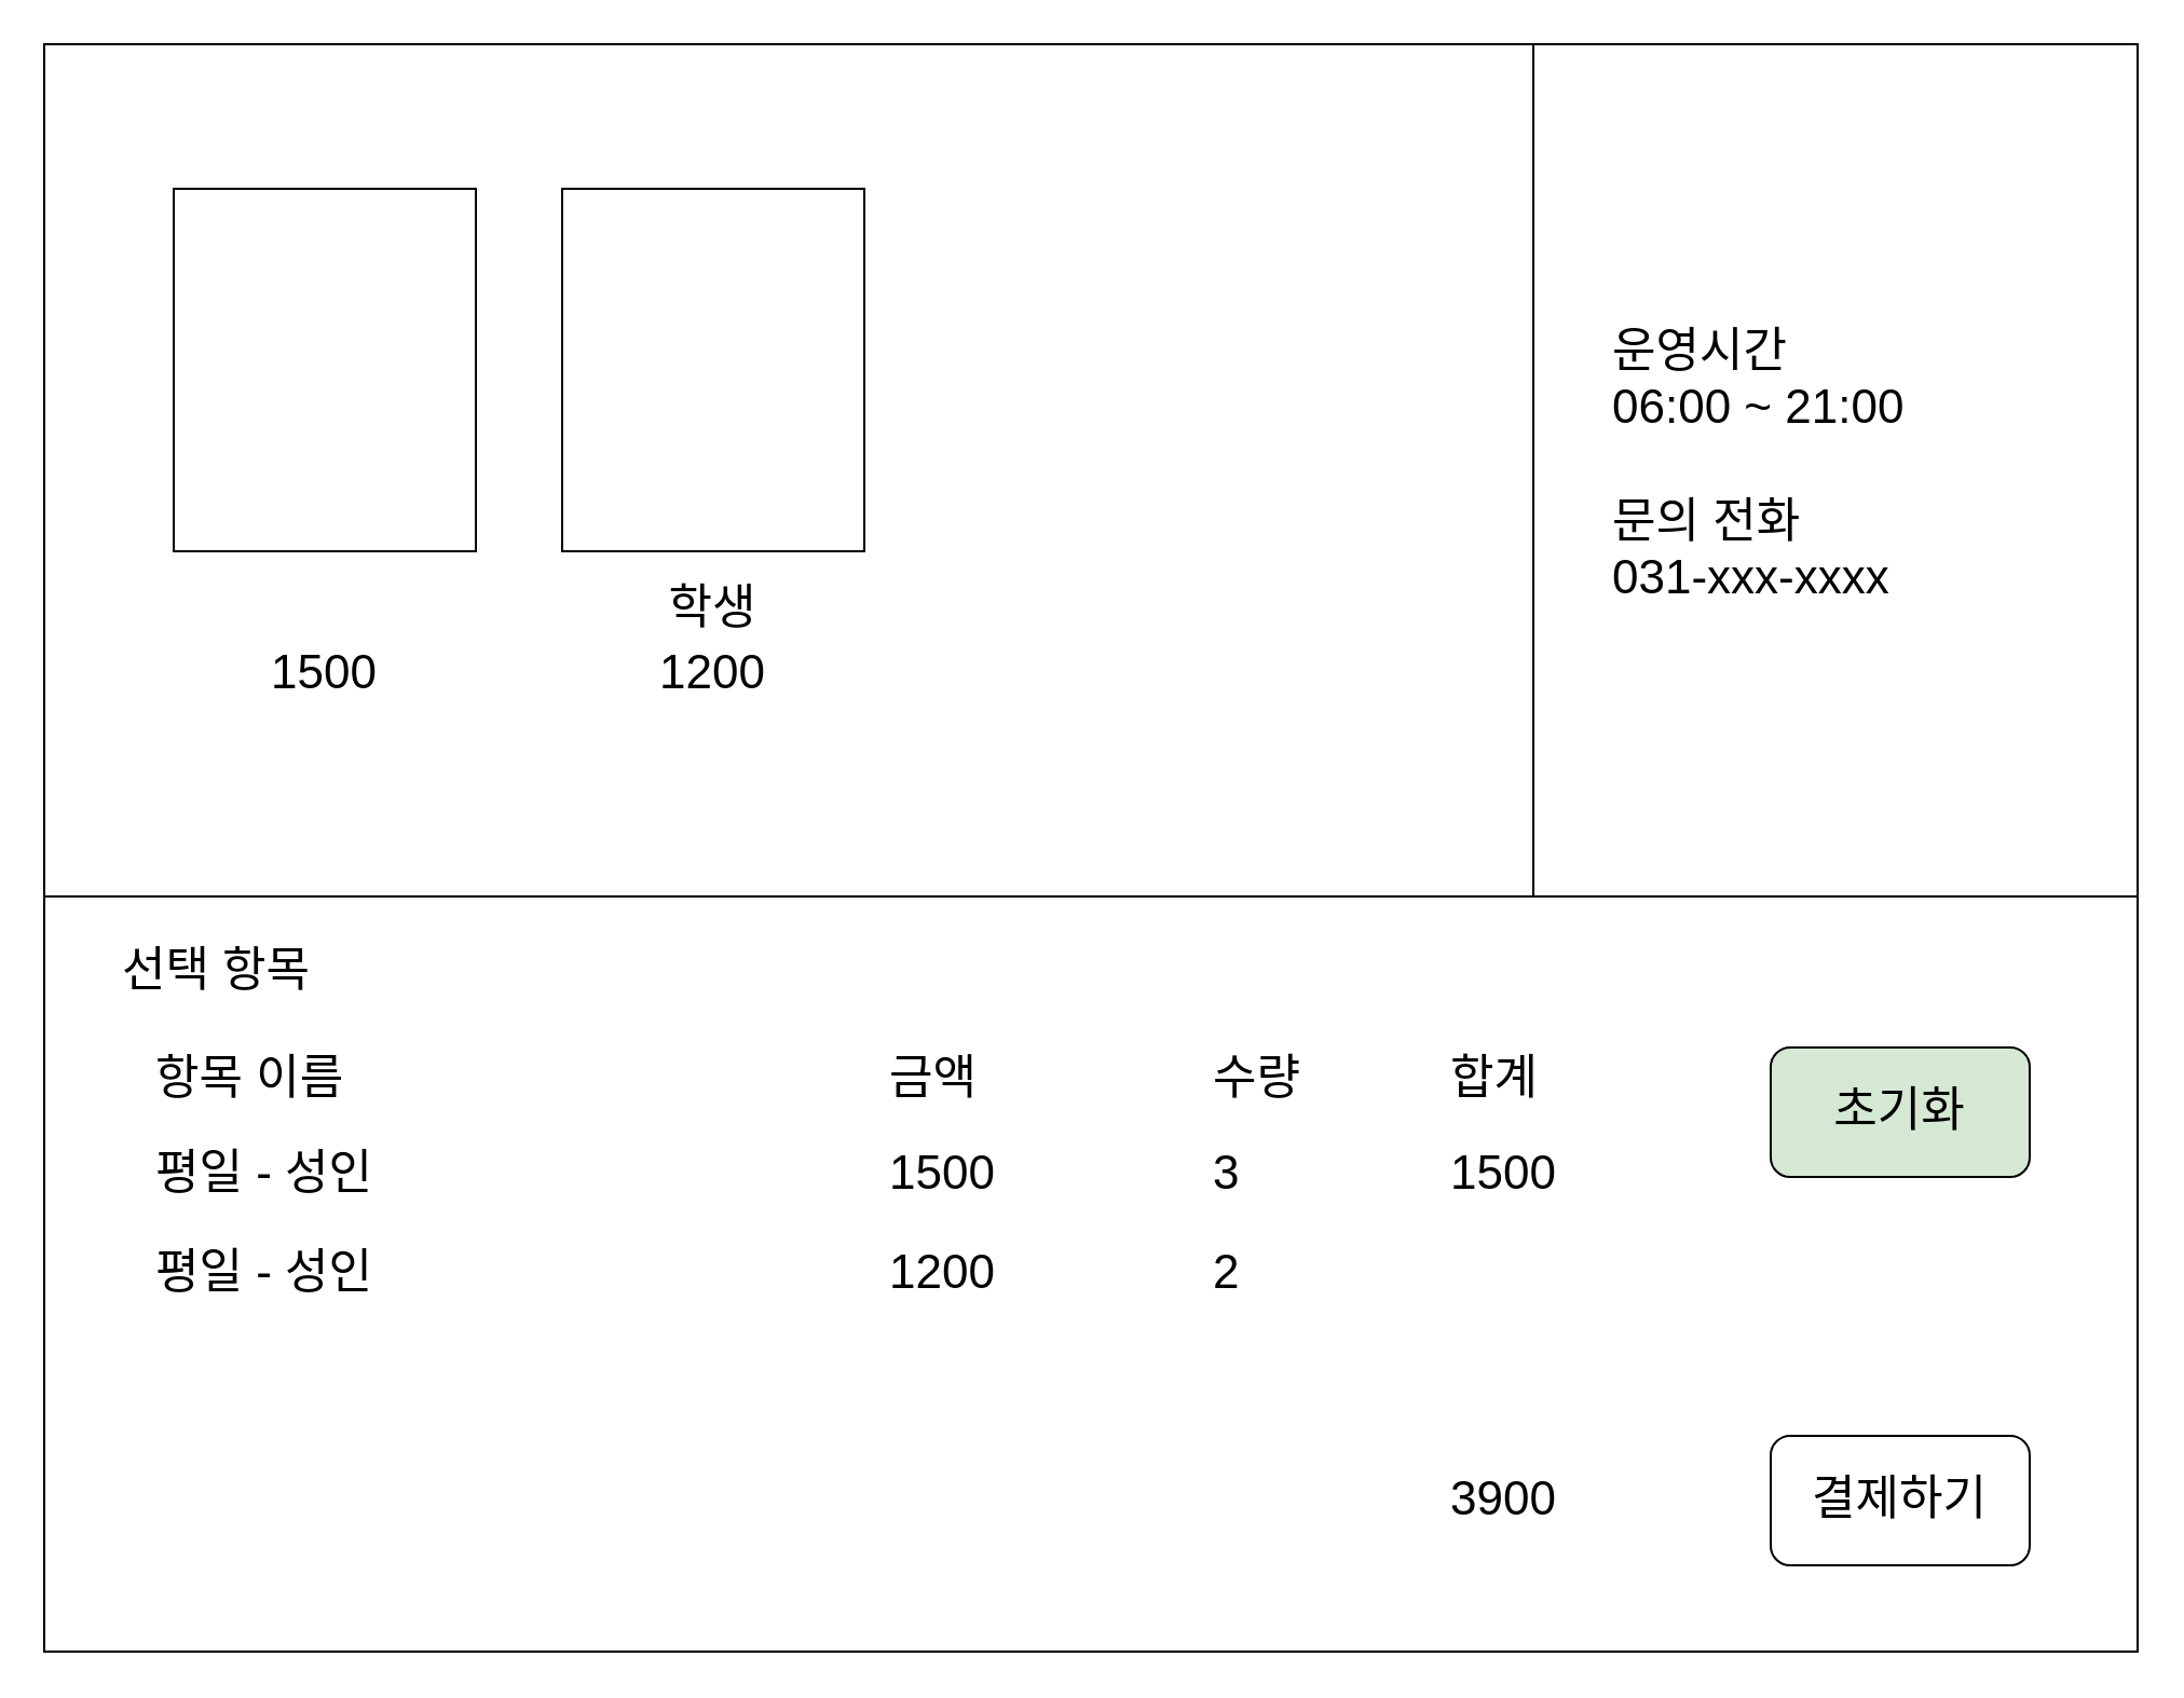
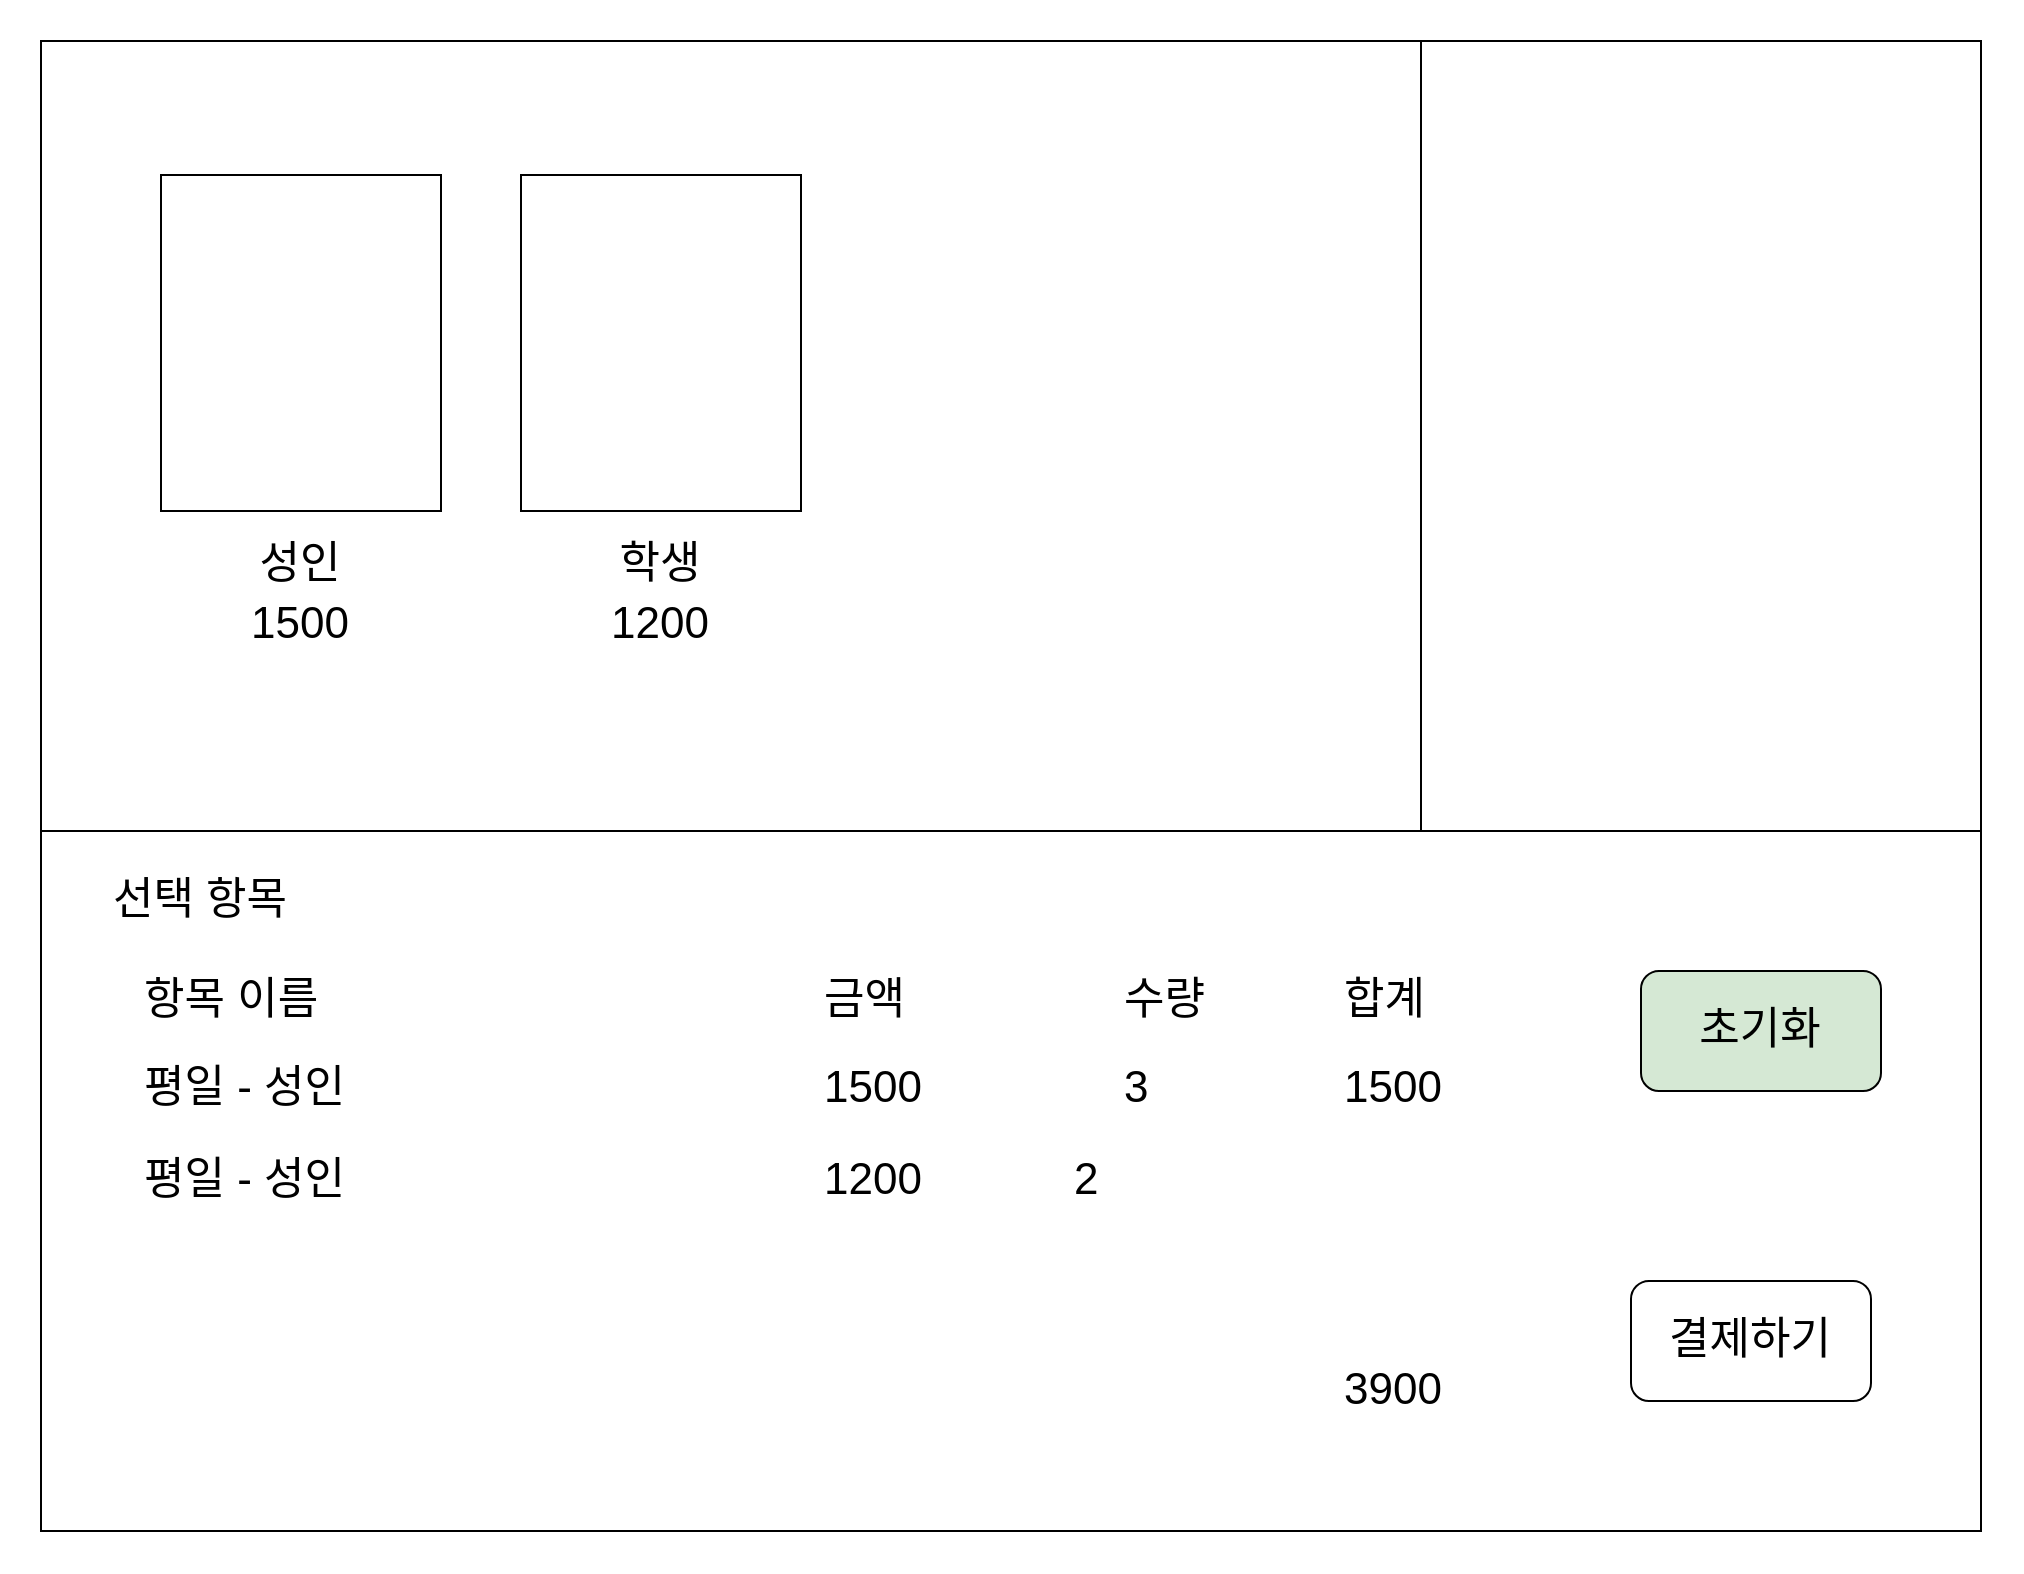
  <mxCell id="0" />
  <mxCell id="1" parent="0" />
  <mxCell id="2" value="" style="rounded=0;whiteSpace=wrap;html=1;" vertex="1" parent="1"><mxGeometry x="20" y="20" width="970" height="745" as="geometry" /></mxCell>
  <mxCell id="3" value="" style="rounded=0;whiteSpace=wrap;html=1;fontSize=22;fontFamily=Helvetica;" vertex="1" parent="1"><mxGeometry x="80" y="87" width="140" height="168" as="geometry" /></mxCell>
+ <mxCell id="4" value="성인" style="text;html=1;strokeColor=none;fillColor=none;align=center;verticalAlign=middle;whiteSpace=wrap;rounded=0;fontFamily=Helvetica;fontSize=22;" vertex="1" parent="1"><mxGeometry x="80" y="267" width="140" height="30" as="geometry" /></mxCell>
  <mxCell id="5" value="1500" style="text;html=1;strokeColor=none;fillColor=none;align=center;verticalAlign=middle;whiteSpace=wrap;rounded=0;fontFamily=Helvetica;fontSize=22;" vertex="1" parent="1"><mxGeometry x="80" y="297" width="140" height="30" as="geometry" /></mxCell>
  <mxCell id="6" value="" style="rounded=0;whiteSpace=wrap;html=1;fontSize=22;fontFamily=Helvetica;" vertex="1" parent="1"><mxGeometry x="260" y="87" width="140" height="168" as="geometry" /></mxCell>
  <mxCell id="7" value="학생" style="text;html=1;strokeColor=none;fillColor=none;align=center;verticalAlign=middle;whiteSpace=wrap;rounded=0;fontFamily=Helvetica;fontSize=22;" vertex="1" parent="1"><mxGeometry x="260" y="267" width="140" height="30" as="geometry" /></mxCell>
  <mxCell id="8" value="1200" style="text;html=1;strokeColor=none;fillColor=none;align=center;verticalAlign=middle;whiteSpace=wrap;rounded=0;fontFamily=Helvetica;fontSize=22;" vertex="1" parent="1"><mxGeometry x="260" y="297" width="140" height="30" as="geometry" /></mxCell>
  <mxCell id="9" value="" style="rounded=0;whiteSpace=wrap;html=1;fontFamily=Helvetica;fontSize=22;" vertex="1" parent="1"><mxGeometry x="20" y="415" width="970" height="350" as="geometry" /></mxCell>
  <mxCell id="10" value="선택 항목" style="text;html=1;strokeColor=none;fillColor=none;align=center;verticalAlign=middle;whiteSpace=wrap;rounded=0;fontFamily=Helvetica;fontSize=22;" vertex="1" parent="1"><mxGeometry x="30" y="435" width="140" height="30" as="geometry" /></mxCell>
  <mxCell id="11" value="평일 - 성인" style="text;html=1;strokeColor=none;fillColor=none;align=left;verticalAlign=middle;whiteSpace=wrap;rounded=0;fontFamily=Helvetica;fontSize=22;" vertex="1" parent="1"><mxGeometry x="70" y="529" width="320" height="30" as="geometry" /></mxCell>
  <mxCell id="12" value="3" style="text;html=1;strokeColor=none;fillColor=none;align=left;verticalAlign=middle;whiteSpace=wrap;rounded=0;fontFamily=Helvetica;fontSize=22;" vertex="1" parent="1"><mxGeometry x="560" y="529" width="30" height="30" as="geometry" /></mxCell>
  <mxCell id="13" value="1500" style="text;html=1;strokeColor=none;fillColor=none;align=left;verticalAlign=middle;whiteSpace=wrap;rounded=0;fontFamily=Helvetica;fontSize=22;" vertex="1" parent="1"><mxGeometry x="410" y="529" width="30" height="30" as="geometry" /></mxCell>
  <mxCell id="14" value="항목 이름" style="text;html=1;strokeColor=none;fillColor=none;align=left;verticalAlign=middle;whiteSpace=wrap;rounded=0;fontFamily=Helvetica;fontSize=22;" vertex="1" parent="1"><mxGeometry x="70" y="485" width="320" height="30" as="geometry" /></mxCell>
  <mxCell id="15" value="수량" style="text;html=1;strokeColor=none;fillColor=none;align=left;verticalAlign=middle;whiteSpace=wrap;rounded=0;fontFamily=Helvetica;fontSize=22;" vertex="1" parent="1"><mxGeometry x="560" y="485" width="100" height="30" as="geometry" /></mxCell>
  <mxCell id="16" value="금액" style="text;html=1;strokeColor=none;fillColor=none;align=left;verticalAlign=middle;whiteSpace=wrap;rounded=0;fontFamily=Helvetica;fontSize=22;" vertex="1" parent="1"><mxGeometry x="410" y="485" width="80" height="30" as="geometry" /></mxCell>
  <mxCell id="17" value="평일 - 성인" style="text;html=1;strokeColor=none;fillColor=none;align=left;verticalAlign=middle;whiteSpace=wrap;rounded=0;fontFamily=Helvetica;fontSize=22;" vertex="1" parent="1"><mxGeometry x="70" y="575" width="320" height="30" as="geometry" /></mxCell>
- <mxCell id="18" value="2" style="text;html=1;strokeColor=none;fillColor=none;align=left;verticalAlign=middle;whiteSpace=wrap;rounded=0;fontFamily=Helvetica;fontSize=22;" vertex="1" parent="1"><mxGeometry x="560" y="575" width="30" height="30" as="geometry" /></mxCell>
+ <mxCell id="18" value="2" style="text;html=1;strokeColor=none;fillColor=none;align=left;verticalAlign=middle;whiteSpace=wrap;rounded=0;fontFamily=Helvetica;fontSize=22;" vertex="1" parent="1"><mxGeometry x="535" y="575" width="30" height="30" as="geometry" /></mxCell>
  <mxCell id="19" value="1200" style="text;html=1;strokeColor=none;fillColor=none;align=left;verticalAlign=middle;whiteSpace=wrap;rounded=0;fontFamily=Helvetica;fontSize=22;" vertex="1" parent="1"><mxGeometry x="410" y="575" width="30" height="30" as="geometry" /></mxCell>
  <mxCell id="20" value="합계" style="text;html=1;strokeColor=none;fillColor=none;align=left;verticalAlign=middle;whiteSpace=wrap;rounded=0;fontFamily=Helvetica;fontSize=22;" vertex="1" parent="1"><mxGeometry x="670" y="485" width="100" height="30" as="geometry" /></mxCell>
  <mxCell id="21" value="1500" style="text;html=1;strokeColor=none;fillColor=none;align=left;verticalAlign=middle;whiteSpace=wrap;rounded=0;fontFamily=Helvetica;fontSize=22;" vertex="1" parent="1"><mxGeometry x="670" y="529" width="30" height="30" as="geometry" /></mxCell>
- <mxCell id="22" value="결제하기" style="rounded=1;whiteSpace=wrap;html=1;fontFamily=Helvetica;fontSize=22;" vertex="1" parent="1"><mxGeometry x="820" y="665" width="120" height="60" as="geometry" /></mxCell>
+ <mxCell id="22" value="결제하기" style="rounded=1;whiteSpace=wrap;html=1;fontFamily=Helvetica;fontSize=22;" vertex="1" parent="1"><mxGeometry x="815" y="640" width="120" height="60" as="geometry" /></mxCell>
  <mxCell id="23" value="3900" style="text;html=1;strokeColor=none;fillColor=none;align=left;verticalAlign=middle;whiteSpace=wrap;rounded=0;fontFamily=Helvetica;fontSize=22;" vertex="1" parent="1"><mxGeometry x="670" y="680" width="30" height="30" as="geometry" /></mxCell>
  <mxCell id="24" value="초기화" style="rounded=1;whiteSpace=wrap;html=1;fontFamily=Helvetica;fontSize=22;fillColor=#d5e8d4;" vertex="1" parent="1"><mxGeometry x="820" y="485" width="120" height="60" as="geometry" /></mxCell>
  <mxCell id="25" value="" style="rounded=0;whiteSpace=wrap;html=1;fontFamily=Helvetica;fontSize=22;" vertex="1" parent="1"><mxGeometry x="710" y="20" width="280" height="395" as="geometry" /></mxCell>
- <mxCell id="26" value="운영시간&lt;br&gt;06:00 ~ 21:00&lt;br&gt;&lt;br&gt;문의 전화&lt;br&gt;031-xxx-xxxx" style="text;html=1;strokeColor=none;fillColor=none;align=left;verticalAlign=middle;whiteSpace=wrap;rounded=0;fontFamily=Helvetica;fontSize=22;" vertex="1" parent="1"><mxGeometry x="745" y="45" width="210" height="340" as="geometry" /></mxCell>
